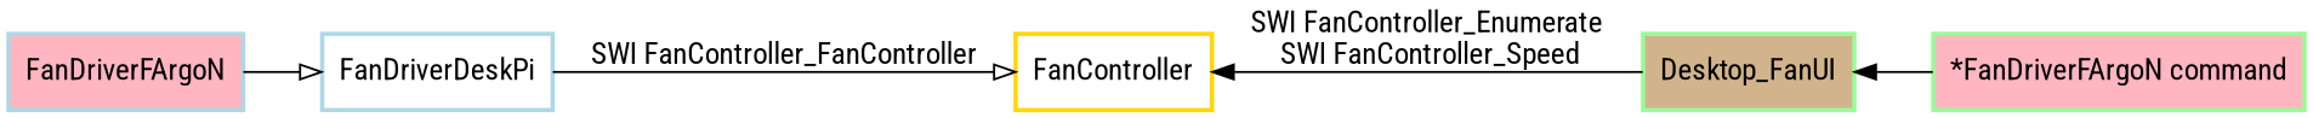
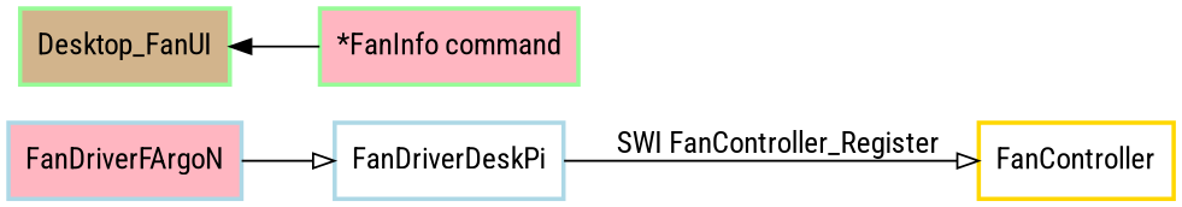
  digraph {
    fontname="Roboto Condensed"
    rankdir=LR
    node [color=lightblue fillcolor=white fontname="Roboto Condensed" penwidth=2 shape=rect style=filled]
    edge [arrowhead=onormal fontname="Roboto Condensed"]
    n1 [label=FanDriverDeskPi]
    FanController [color=gold]
    n3 [color=palegreen fillcolor=tan label=Desktop_FanUI]
    n4 [fillcolor=lightpink label=FanDriverFArgoN]
-   n5 [color=palegreen fillcolor=lightpink label="*FanDriverFArgoN command"]
-   n1 -> FanController [label="SWI FanController_FanController"]
-   FanController -> n3 [arrowhead=none arrowtail=normal dir=back label="SWI FanController_Enumerate\n SWI FanController_Speed"]
+   n5 [color=palegreen fillcolor=lightpink label="*FanInfo command"]
+   n1 -> FanController [label="SWI FanController_Register"]
    n3 -> n5 [arrowhead=none arrowtail=normal dir=back]
    n4 -> n1
  }
